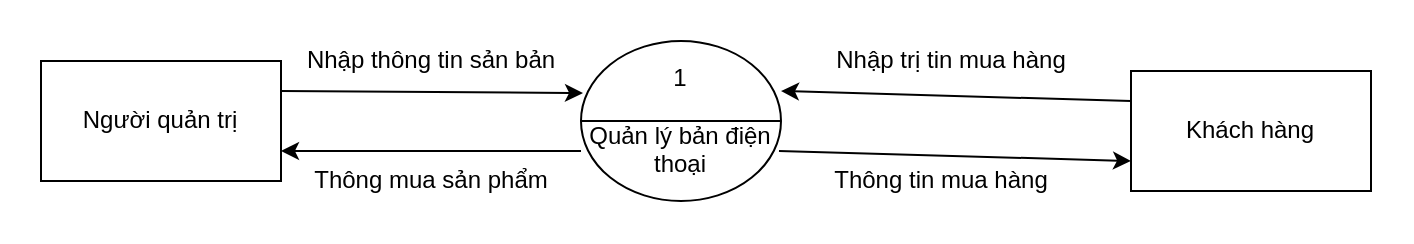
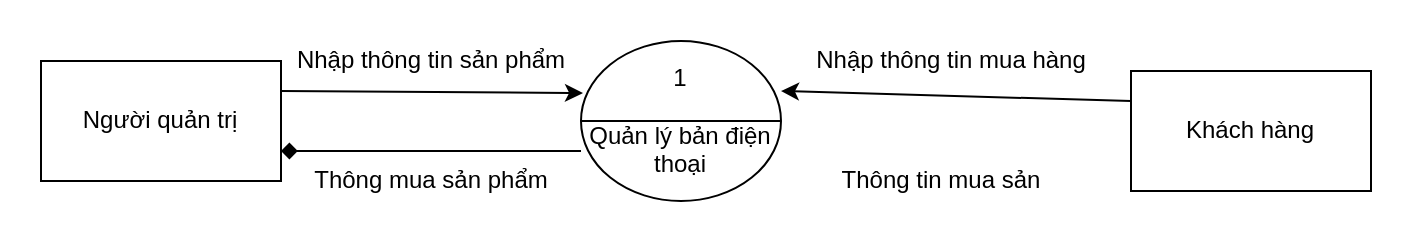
  <mxCell id="0" />
  <mxCell id="1" parent="0" />
  <mxCell id="2" value="1&lt;br&gt;&lt;br&gt;Quản lý bản điện thoại" style="shape=lineEllipse;perimeter=ellipsePerimeter;whiteSpace=wrap;html=1;backgroundOutline=1;" vertex="1" parent="1"><mxGeometry x="290" y="20" width="100" height="80" as="geometry" /></mxCell>
  <mxCell id="3" value="Người quản trị" style="rounded=0;whiteSpace=wrap;html=1;" vertex="1" parent="1"><mxGeometry x="20" y="30" width="120" height="60" as="geometry" /></mxCell>
  <mxCell id="4" value="Khách hàng" style="rounded=0;whiteSpace=wrap;html=1;" vertex="1" parent="1"><mxGeometry x="565" y="35" width="120" height="60" as="geometry" /></mxCell>
  <mxCell id="5" value="" style="endArrow=classic;html=1;exitX=1;exitY=0.25;exitDx=0;exitDy=0;" edge="1" parent="1" source="3"><mxGeometry width="50" height="50" relative="1" as="geometry"><mxPoint x="280" y="10" as="sourcePoint" /><mxPoint x="291" y="46" as="targetPoint" /></mxGeometry></mxCell>
- <mxCell id="6" value="Nhập thông tin sản bản" style="text;html=1;align=center;verticalAlign=middle;resizable=0;points=[];autosize=1;" vertex="1" parent="1"><mxGeometry x="140" y="20" width="150" height="20" as="geometry" /></mxCell>
- <mxCell id="7" value="" style="endArrow=classic;html=1;entryX=1;entryY=0.75;entryDx=0;entryDy=0;exitX=0;exitY=0.688;exitDx=0;exitDy=0;exitPerimeter=0;" edge="1" parent="1" source="2" target="3"><mxGeometry width="50" height="50" relative="1" as="geometry"><mxPoint x="240" y="200" as="sourcePoint" /><mxPoint x="290" y="150" as="targetPoint" /></mxGeometry></mxCell>
+ <mxCell id="6" value="Nhập thông tin sản phẩm" style="text;html=1;align=center;verticalAlign=middle;resizable=0;points=[];autosize=1;" vertex="1" parent="1"><mxGeometry x="140" y="20" width="150" height="20" as="geometry" /></mxCell>
+ <mxCell id="7" value="" style="endArrow=diamond;html=1;entryX=1;entryY=0.75;entryDx=0;entryDy=0;exitX=0;exitY=0.688;exitDx=0;exitDy=0;exitPerimeter=0;" edge="1" parent="1" source="2" target="3"><mxGeometry width="50" height="50" relative="1" as="geometry"><mxPoint x="240" y="200" as="sourcePoint" /><mxPoint x="290" y="150" as="targetPoint" /></mxGeometry></mxCell>
  <mxCell id="8" value="Thông mua sản phẩm" style="text;html=1;align=center;verticalAlign=middle;resizable=0;points=[];autosize=1;" vertex="1" parent="1"><mxGeometry x="155" y="80" width="120" height="20" as="geometry" /></mxCell>
  <mxCell id="9" value="" style="endArrow=classic;html=1;exitX=0;exitY=0.25;exitDx=0;exitDy=0;" edge="1" parent="1" source="4"><mxGeometry width="50" height="50" relative="1" as="geometry"><mxPoint x="540" y="180" as="sourcePoint" /><mxPoint x="390" y="45" as="targetPoint" /></mxGeometry></mxCell>
- <mxCell id="10" value="Nhập trị tin mua hàng" style="text;html=1;align=center;verticalAlign=middle;resizable=0;points=[];autosize=1;" vertex="1" parent="1"><mxGeometry x="400" y="20" width="150" height="20" as="geometry" /></mxCell>
- <mxCell id="11" value="" style="endArrow=classic;html=1;exitX=0.99;exitY=0.688;exitDx=0;exitDy=0;exitPerimeter=0;entryX=0;entryY=0.75;entryDx=0;entryDy=0;" edge="1" parent="1" source="2" target="4"><mxGeometry width="50" height="50" relative="1" as="geometry"><mxPoint x="440" y="170" as="sourcePoint" /><mxPoint x="490" y="120" as="targetPoint" /></mxGeometry></mxCell>
- <mxCell id="12" value="Thông tin mua hàng" style="text;html=1;align=center;verticalAlign=middle;resizable=0;points=[];autosize=1;" vertex="1" parent="1"><mxGeometry x="410" y="80" width="120" height="20" as="geometry" /></mxCell>
+ <mxCell id="10" value="Nhập thông tin mua hàng" style="text;html=1;align=center;verticalAlign=middle;resizable=0;points=[];autosize=1;" vertex="1" parent="1"><mxGeometry x="400" y="20" width="150" height="20" as="geometry" /></mxCell>
+ <mxCell id="12" value="Thông tin mua sản" style="text;html=1;align=center;verticalAlign=middle;resizable=0;points=[];autosize=1;" vertex="1" parent="1"><mxGeometry x="410" y="80" width="120" height="20" as="geometry" /></mxCell>
